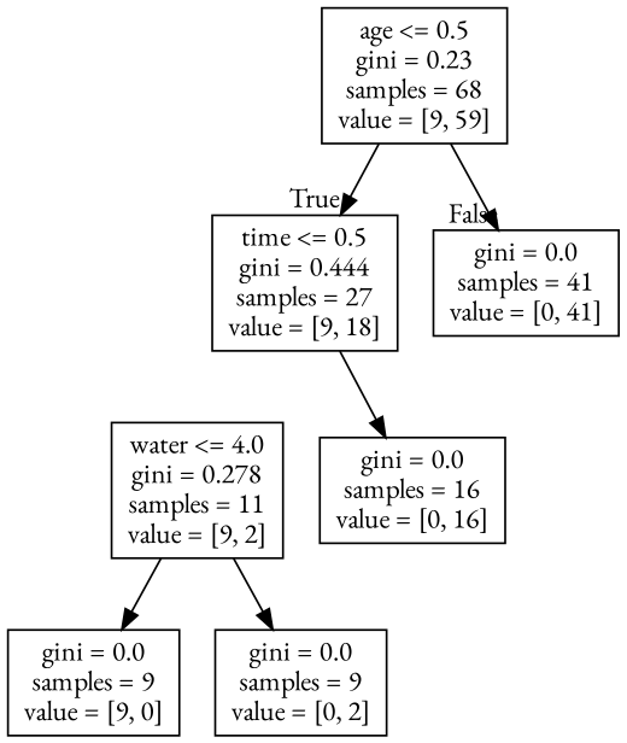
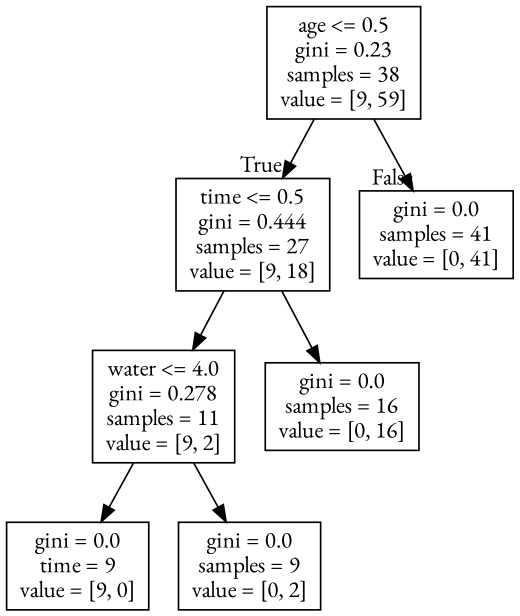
  digraph {
    fontname="EB Garamond"
    node [fontname="EB Garamond" shape=box]
    edge [fontname="EB Garamond"]
-   n1 [label="age <= 0.5\ngini = 0.23\nsamples = 68\nvalue = [9, 59]"]
+   n1 [label="age <= 0.5\ngini = 0.23\nsamples = 38\nvalue = [9, 59]"]
    n2 [label="time <= 0.5\ngini = 0.444\nsamples = 27\nvalue = [9, 18]"]
    n3 [label="gini = 0.0\nsamples = 41\nvalue = [0, 41]"]
    n4 [label="water <= 4.0\ngini = 0.278\nsamples = 11\nvalue = [9, 2]"]
    n5 [label="gini = 0.0\nsamples = 16\nvalue = [0, 16]"]
-   n6 [label="gini = 0.0\nsamples = 9\nvalue = [9, 0]"]
+   n6 [label="gini = 0.0\ntime = 9\nvalue = [9, 0]"]
    n7 [label="gini = 0.0\nsamples = 9\nvalue = [0, 2]"]
    n1 -> n2 [headlabel=True labelangle=45 labeldistance=2.5]
    n1 -> n3 [headlabel=False labelangle=-45 labeldistance=2.5]
+   n2 -> n4
    n2 -> n5
    n4 -> n6
    n4 -> n7
  }
